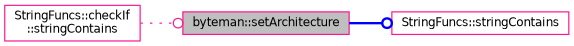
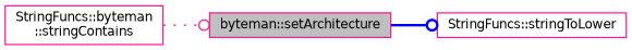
  digraph {
    rankdir=LR
    node [color=deeppink fillcolor=white fontname=Helvetica fontsize=10 shape=record style=filled]
    edge [arrowhead=odot fontname=Helvetica fontsize=10 labelfontname=Helvetica labelfontsize=10]
    n1 [fillcolor=grey75 fontcolor=black height=0.2 label="byteman::setArchitecture" width=0.4]
-   n2 [height=0.2 label="StringFuncs::stringContains" width=0.4]
-   n3 [height=0.2 label="StringFuncs::checkIf\l::stringContains" width=0.4]
+   n2 [height=0.2 label="StringFuncs::stringToLower" width=0.4]
+   n3 [height=0.2 label="StringFuncs::byteman\l::stringContains" width=0.4]
    n1 -> n2 [color=blue style=bold]
    n3 -> n1 [color=deeppink style=dotted]
  }
